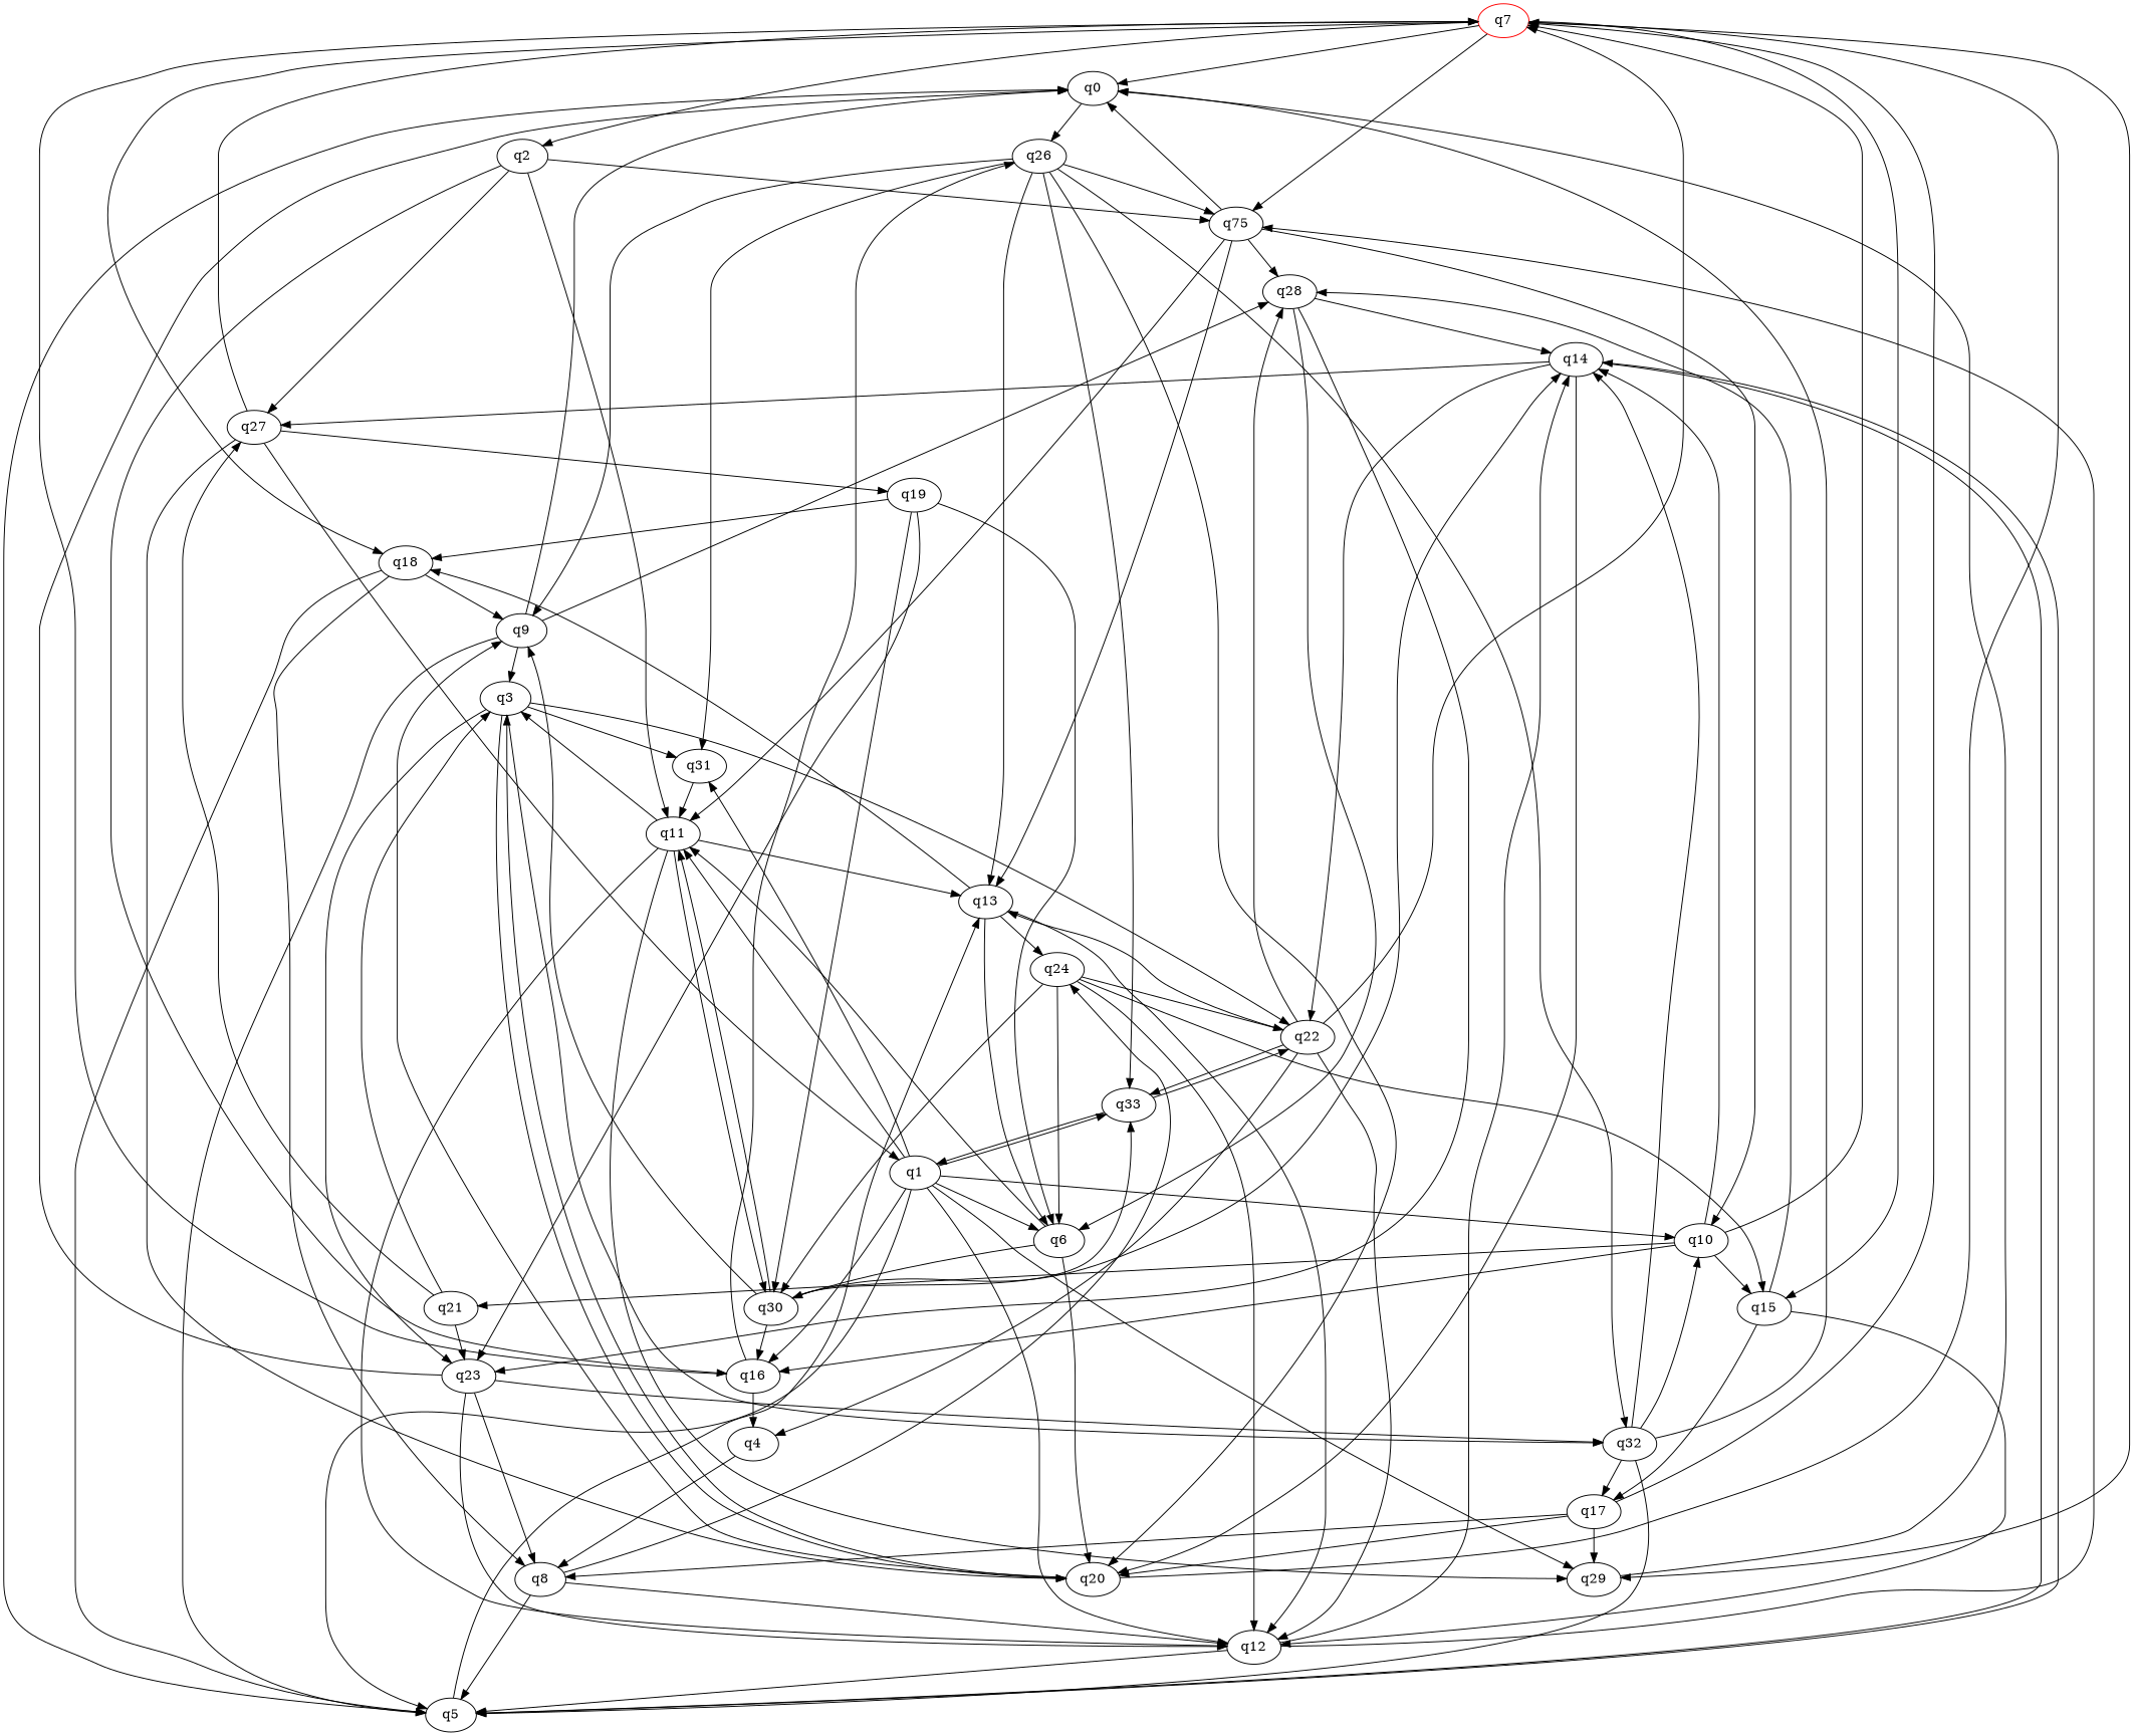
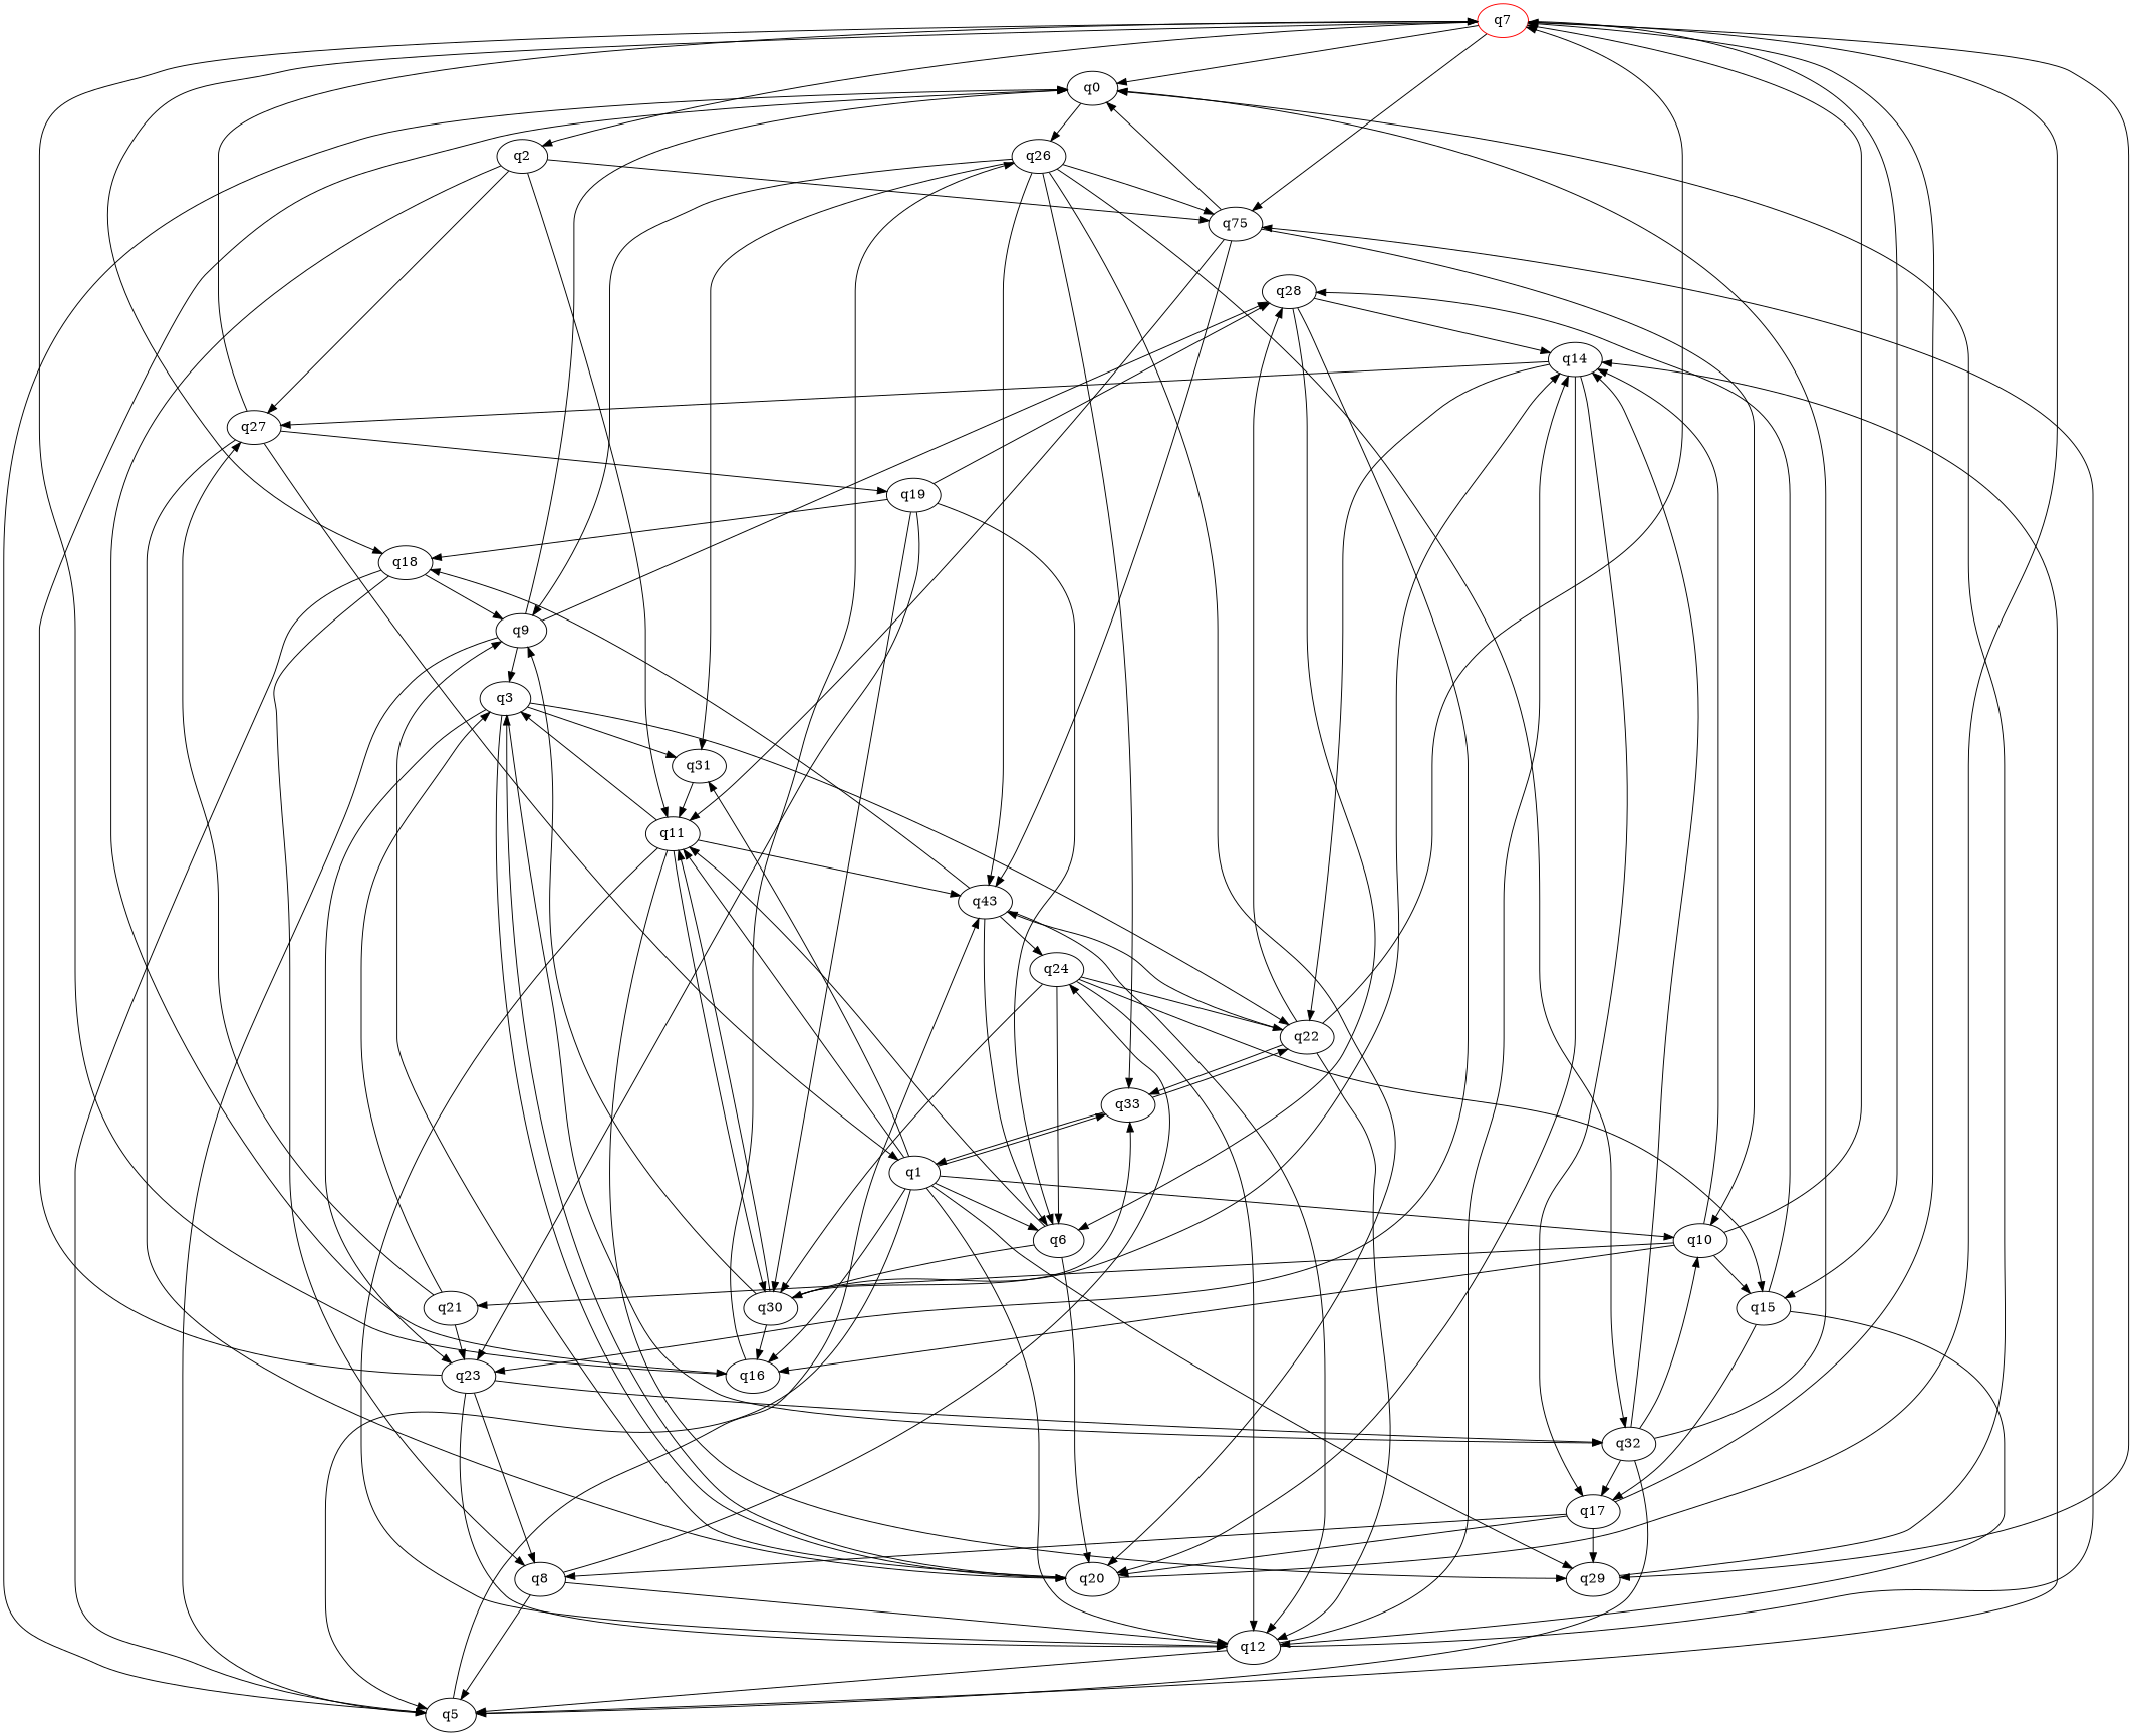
  digraph {
    q7 [color=red final=1 initial=1]
    q0
    q29
    q2
    n5 [label=q75]
    q15
    q18
    q26
    q11
    q16
    q27
-   q13
+   q13 [label=q43]
    q10
    q28
    q12
    q17
    q9
    q5
    q8
    q31
    q33
    q20
    q32
    q1
    q22
    q3
    q14
    q6
    q24
    q30
    q21
-   q4
    q23
    q19
    q7 -> q0
    q7 -> q29
    q7 -> q2
    q7 -> n5
    q7 -> q15
    q7 -> q18
    q0 -> q26
    q29 -> q0
    q2 -> n5
    q2 -> q11
    q2 -> q16
    q2 -> q27
    n5 -> q0
    n5 -> q11
    n5 -> q13
    n5 -> q10
-   n5 -> q28
+   q19 -> q28
    q15 -> q28
    q15 -> q12
    q15 -> q17
    q18 -> q9
    q18 -> q5
    q18 -> q8
    q26 -> n5
    q26 -> q13
    q26 -> q9
    q26 -> q31
    q26 -> q33
    q26 -> q20
    q26 -> q32
    q11 -> q29
    q11 -> q13
    q11 -> q12
    q11 -> q3
    q11 -> q30
    q16 -> q7
    q16 -> q26
-   q16 -> q4
    q27 -> q7
    q27 -> q20
    q27 -> q1
    q27 -> q19
    q13 -> q18
    q13 -> q12
    q13 -> q6
    q13 -> q24
    q10 -> q7
    q10 -> q15
    q10 -> q16
    q10 -> q14
    q10 -> q21
    q28 -> q14
    q28 -> q6
    q28 -> q23
    q12 -> n5
    q12 -> q5
    q12 -> q14
    q17 -> q7
    q17 -> q29
    q17 -> q8
    q17 -> q20
    q9 -> q0
    q9 -> q28
    q9 -> q5
    q9 -> q3
    q5 -> q0
    q5 -> q13
    q5 -> q14
    q8 -> q12
    q8 -> q5
    q8 -> q24
    q31 -> q11
    q33 -> q1
    q33 -> q22
    q20 -> q7
    q20 -> q9
    q20 -> q3
    q32 -> q0
    q32 -> q10
    q32 -> q17
    q32 -> q5
    q32 -> q14
    q1 -> q29
    q1 -> q11
    q1 -> q16
    q1 -> q10
    q1 -> q12
    q1 -> q5
    q1 -> q31
    q1 -> q33
    q1 -> q6
    q22 -> q7
    q22 -> q13
    q22 -> q28
    q22 -> q12
    q22 -> q33
-   q22 -> q4
    q3 -> q31
    q3 -> q20
    q3 -> q32
    q3 -> q22
    q3 -> q23
    q14 -> q27
-   q14 -> q5
+   q14 -> q17
    q14 -> q20
    q14 -> q22
    q6 -> q11
    q6 -> q20
    q6 -> q30
    q24 -> q15
    q24 -> q12
    q24 -> q22
    q24 -> q6
    q24 -> q30
    q30 -> q11
    q30 -> q16
    q30 -> q9
    q30 -> q33
    q30 -> q14
    q21 -> q27
    q21 -> q3
    q21 -> q23
-   q4 -> q8
    q23 -> q0
    q23 -> q12
    q23 -> q8
    q23 -> q32
    q19 -> q18
    q19 -> q6
    q19 -> q30
    q19 -> q23
  }
